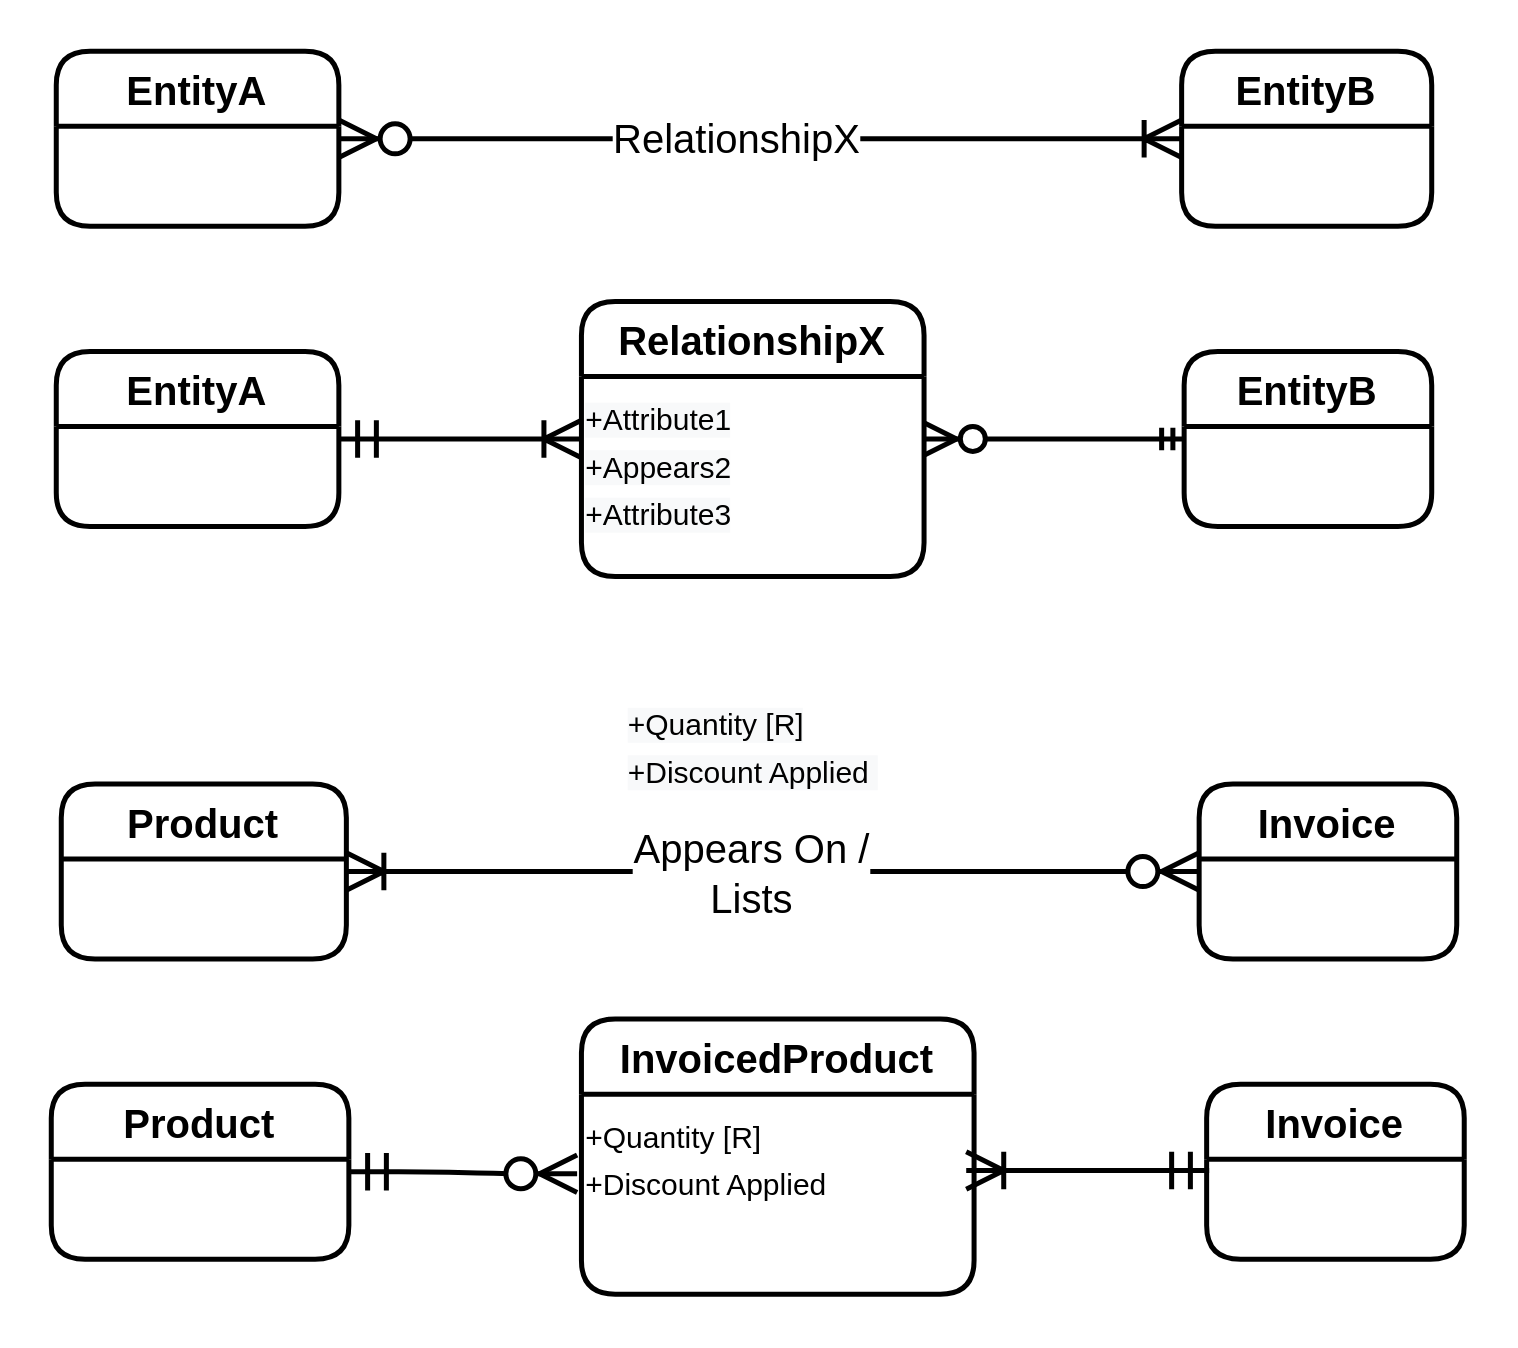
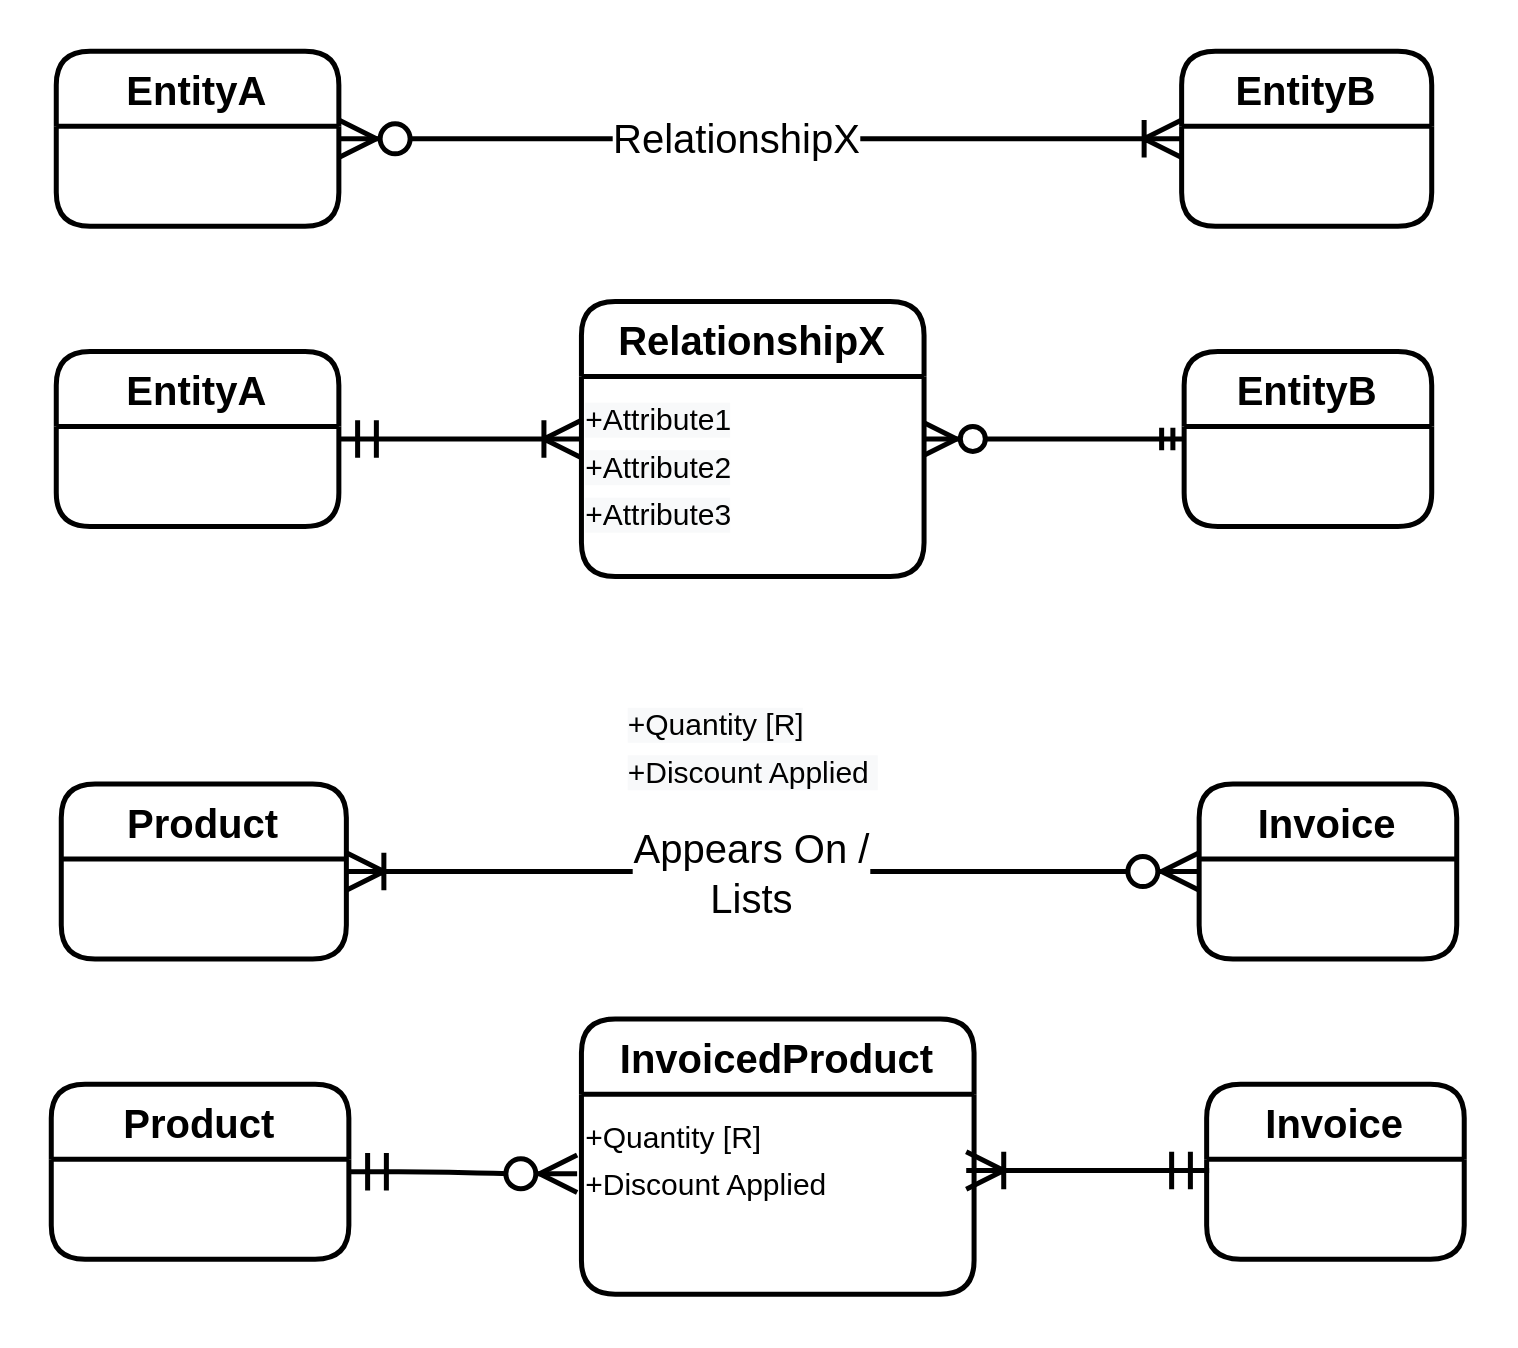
  <mxCell id="0" />
  <mxCell id="1" parent="0" />
  <mxCell id="2" value="EntityA" style="swimlane;childLayout=stackLayout;horizontal=1;startSize=30;horizontalStack=0;rounded=1;fontSize=16;fontStyle=1;strokeWidth=2;resizeParent=0;resizeLast=1;shadow=0;dashed=0;align=center;" vertex="1" parent="1"><mxGeometry x="22" y="140" width="113" height="70" as="geometry"><mxRectangle x="80" y="130" width="40" height="30" as="alternateBounds" /></mxGeometry></mxCell>
  <mxCell id="3" value="EntityB" style="swimlane;childLayout=stackLayout;horizontal=1;startSize=30;horizontalStack=0;rounded=1;fontSize=16;fontStyle=1;strokeWidth=2;resizeParent=0;resizeLast=1;shadow=0;dashed=0;align=center;" vertex="1" parent="1"><mxGeometry x="473" y="140" width="99" height="70" as="geometry"><mxRectangle x="470" y="130" width="40" height="30" as="alternateBounds" /></mxGeometry></mxCell>
  <mxCell id="4" value="EntityA" style="swimlane;childLayout=stackLayout;horizontal=1;startSize=30;horizontalStack=0;rounded=1;fontSize=16;fontStyle=1;strokeWidth=2;resizeParent=0;resizeLast=1;shadow=0;dashed=0;align=center;" vertex="1" parent="1"><mxGeometry x="22" y="20" width="113" height="70" as="geometry"><mxRectangle x="100" y="90" width="40" height="30" as="alternateBounds" /></mxGeometry></mxCell>
  <mxCell id="5" value="EntityB" style="swimlane;childLayout=stackLayout;horizontal=1;startSize=30;horizontalStack=0;rounded=1;fontSize=16;fontStyle=1;strokeWidth=2;resizeParent=0;resizeLast=1;shadow=0;dashed=0;align=center;" vertex="1" parent="1"><mxGeometry x="472" y="20" width="100" height="70" as="geometry"><mxRectangle x="470" y="130" width="40" height="30" as="alternateBounds" /></mxGeometry></mxCell>
  <mxCell id="6" value="" style="edgeStyle=entityRelationEdgeStyle;fontSize=12;html=1;endArrow=ERzeroToMany;startArrow=ERoneToMany;strokeWidth=2;endSize=12;startSize=12;entryX=0;entryY=0.5;entryDx=0;entryDy=0;exitX=1;exitY=0.5;exitDx=0;exitDy=0;endFill=1;startFill=0;" edge="1" parent="1" source="11" target="12"><mxGeometry width="100" height="100" relative="1" as="geometry"><mxPoint x="236" y="463" as="sourcePoint" /><mxPoint x="336" y="363" as="targetPoint" /></mxGeometry></mxCell>
  <mxCell id="7" value="Appears On /&lt;br&gt;Lists" style="edgeLabel;html=1;align=center;verticalAlign=middle;resizable=0;points=[];fontSize=16;" vertex="1" connectable="0" parent="6"><mxGeometry x="-0.053" relative="1" as="geometry"><mxPoint as="offset" /></mxGeometry></mxCell>
  <mxCell id="8" value="" style="edgeStyle=entityRelationEdgeStyle;fontSize=12;html=1;endArrow=ERzeroToMany;startArrow=ERmandOne;strokeWidth=2;exitX=1;exitY=0.5;exitDx=0;exitDy=0;endSize=12;startSize=12;entryX=-0.011;entryY=0.398;entryDx=0;entryDy=0;entryPerimeter=0;startFill=0;" edge="1" parent="1" source="9" target="21"><mxGeometry width="100" height="100" relative="1" as="geometry"><mxPoint x="336" y="573" as="sourcePoint" /><mxPoint x="248" y="477" as="targetPoint" /></mxGeometry></mxCell>
  <mxCell id="9" value="Product" style="swimlane;childLayout=stackLayout;horizontal=1;startSize=30;horizontalStack=0;rounded=1;fontSize=16;fontStyle=1;strokeWidth=2;resizeParent=0;resizeLast=1;shadow=0;dashed=0;align=center;" vertex="1" parent="1"><mxGeometry x="20" y="433" width="119" height="70" as="geometry"><mxRectangle x="80" y="130" width="40" height="30" as="alternateBounds" /></mxGeometry></mxCell>
  <mxCell id="10" value="Invoice" style="swimlane;childLayout=stackLayout;horizontal=1;startSize=30;horizontalStack=0;rounded=1;fontSize=16;fontStyle=1;strokeWidth=2;resizeParent=0;resizeLast=1;shadow=0;dashed=0;align=center;" vertex="1" parent="1"><mxGeometry x="482" y="433" width="103" height="70" as="geometry"><mxRectangle x="470" y="130" width="40" height="30" as="alternateBounds" /></mxGeometry></mxCell>
  <mxCell id="11" value="Product" style="swimlane;childLayout=stackLayout;horizontal=1;startSize=30;horizontalStack=0;rounded=1;fontSize=16;fontStyle=1;strokeWidth=2;resizeParent=0;resizeLast=1;shadow=0;dashed=0;align=center;" vertex="1" parent="1"><mxGeometry x="24" y="313" width="114" height="70" as="geometry"><mxRectangle x="100" y="90" width="40" height="30" as="alternateBounds" /></mxGeometry></mxCell>
  <mxCell id="12" value="Invoice" style="swimlane;childLayout=stackLayout;horizontal=1;startSize=30;horizontalStack=0;rounded=1;fontSize=16;fontStyle=1;strokeWidth=2;resizeParent=0;resizeLast=1;shadow=0;dashed=0;align=center;" vertex="1" parent="1"><mxGeometry x="479" y="313" width="103" height="70" as="geometry"><mxRectangle x="470" y="130" width="40" height="30" as="alternateBounds" /></mxGeometry></mxCell>
  <mxCell id="13" value="" style="edgeStyle=entityRelationEdgeStyle;fontSize=12;html=1;endArrow=ERoneToMany;endFill=0;startArrow=ERzeroToMany;strokeWidth=2;entryX=0;entryY=0.5;entryDx=0;entryDy=0;exitX=1;exitY=0.5;exitDx=0;exitDy=0;endSize=12;startSize=12;" edge="1" parent="1" source="4" target="5"><mxGeometry width="100" height="100" relative="1" as="geometry"><mxPoint x="218" y="118" as="sourcePoint" /><mxPoint x="318" y="18" as="targetPoint" /></mxGeometry></mxCell>
  <mxCell id="14" value="RelationshipX" style="edgeLabel;html=1;align=center;verticalAlign=middle;resizable=0;points=[];fontSize=16;" vertex="1" connectable="0" parent="13"><mxGeometry x="-0.061" y="1" relative="1" as="geometry"><mxPoint as="offset" /></mxGeometry></mxCell>
  <mxCell id="15" value="" style="edgeStyle=orthogonalEdgeStyle;fontSize=12;html=1;endArrow=ERoneToMany;startArrow=ERmandOne;strokeWidth=2;exitX=1;exitY=0.5;exitDx=0;exitDy=0;entryX=0;entryY=0.5;entryDx=0;entryDy=0;curved=1;endSize=12;startSize=12;endFill=0;" edge="1" parent="1" source="2" target="17"><mxGeometry width="100" height="100" relative="1" as="geometry"><mxPoint x="54" y="331" as="sourcePoint" /><mxPoint x="210" y="262" as="targetPoint" /></mxGeometry></mxCell>
  <mxCell id="16" value="" style="edgeStyle=orthogonalEdgeStyle;fontSize=12;html=1;endArrow=ERzeroToMany;startArrow=ERmandOne;strokeWidth=2;entryX=1;entryY=0.5;entryDx=0;entryDy=0;exitX=0;exitY=0.5;exitDx=0;exitDy=0;curved=1;endSize=10;" edge="1" parent="1" source="3" target="17"><mxGeometry width="100" height="100" relative="1" as="geometry"><mxPoint x="266" y="200" as="sourcePoint" /><mxPoint x="366" y="100" as="targetPoint" /></mxGeometry></mxCell>
  <mxCell id="17" value="RelationshipX" style="swimlane;childLayout=stackLayout;horizontal=1;startSize=30;horizontalStack=0;rounded=1;fontSize=16;fontStyle=1;strokeWidth=2;resizeParent=0;resizeLast=1;shadow=0;dashed=0;align=center;" vertex="1" parent="1"><mxGeometry x="232" y="120" width="137" height="110" as="geometry"><mxRectangle x="470" y="130" width="40" height="30" as="alternateBounds" /></mxGeometry></mxCell>
- <mxCell id="18" value="&lt;span style=&quot;color: rgb(0, 0, 0); font-family: helvetica; font-size: 12px; font-style: normal; font-weight: 400; letter-spacing: normal; text-align: left; text-indent: 0px; text-transform: none; word-spacing: 0px; background-color: rgb(248, 249, 250); display: inline; float: none;&quot;&gt;+Attribute1&lt;/span&gt;&lt;br style=&quot;padding: 0px; margin: 0px; color: rgb(0, 0, 0); font-family: helvetica; font-size: 12px; font-style: normal; font-weight: 400; letter-spacing: normal; text-align: left; text-indent: 0px; text-transform: none; word-spacing: 0px; background-color: rgb(248, 249, 250);&quot;&gt;&lt;span style=&quot;color: rgb(0, 0, 0); font-family: helvetica; font-size: 12px; font-style: normal; font-weight: 400; letter-spacing: normal; text-align: left; text-indent: 0px; text-transform: none; word-spacing: 0px; background-color: rgb(248, 249, 250); display: inline; float: none;&quot;&gt;+Appears2&lt;/span&gt;&lt;br style=&quot;padding: 0px; margin: 0px; color: rgb(0, 0, 0); font-family: helvetica; font-size: 12px; font-style: normal; font-weight: 400; letter-spacing: normal; text-align: left; text-indent: 0px; text-transform: none; word-spacing: 0px; background-color: rgb(248, 249, 250);&quot;&gt;&lt;span style=&quot;color: rgb(0, 0, 0); font-family: helvetica; font-size: 12px; font-style: normal; font-weight: 400; letter-spacing: normal; text-align: left; text-indent: 0px; text-transform: none; word-spacing: 0px; background-color: rgb(248, 249, 250); display: inline; float: none;&quot;&gt;+Attribute3&lt;/span&gt;" style="text;whiteSpace=wrap;html=1;fontSize=16;" vertex="1" parent="17"><mxGeometry y="30" width="137" height="80" as="geometry" /></mxCell>
+ <mxCell id="18" value="&lt;span style=&quot;color: rgb(0, 0, 0); font-family: helvetica; font-size: 12px; font-style: normal; font-weight: 400; letter-spacing: normal; text-align: left; text-indent: 0px; text-transform: none; word-spacing: 0px; background-color: rgb(248, 249, 250); display: inline; float: none;&quot;&gt;+Attribute1&lt;/span&gt;&lt;br style=&quot;padding: 0px; margin: 0px; color: rgb(0, 0, 0); font-family: helvetica; font-size: 12px; font-style: normal; font-weight: 400; letter-spacing: normal; text-align: left; text-indent: 0px; text-transform: none; word-spacing: 0px; background-color: rgb(248, 249, 250);&quot;&gt;&lt;span style=&quot;color: rgb(0, 0, 0); font-family: helvetica; font-size: 12px; font-style: normal; font-weight: 400; letter-spacing: normal; text-align: left; text-indent: 0px; text-transform: none; word-spacing: 0px; background-color: rgb(248, 249, 250); display: inline; float: none;&quot;&gt;+Attribute2&lt;/span&gt;&lt;br style=&quot;padding: 0px; margin: 0px; color: rgb(0, 0, 0); font-family: helvetica; font-size: 12px; font-style: normal; font-weight: 400; letter-spacing: normal; text-align: left; text-indent: 0px; text-transform: none; word-spacing: 0px; background-color: rgb(248, 249, 250);&quot;&gt;&lt;span style=&quot;color: rgb(0, 0, 0); font-family: helvetica; font-size: 12px; font-style: normal; font-weight: 400; letter-spacing: normal; text-align: left; text-indent: 0px; text-transform: none; word-spacing: 0px; background-color: rgb(248, 249, 250); display: inline; float: none;&quot;&gt;+Attribute3&lt;/span&gt;" style="text;whiteSpace=wrap;html=1;fontSize=16;" vertex="1" parent="17"><mxGeometry y="30" width="137" height="80" as="geometry" /></mxCell>
  <mxCell id="19" value="" style="edgeStyle=entityRelationEdgeStyle;fontSize=12;html=1;endArrow=ERmandOne;startArrow=ERoneToMany;strokeWidth=2;endSize=12;startSize=12;exitX=0.98;exitY=0.382;exitDx=0;exitDy=0;exitPerimeter=0;endFill=0;startFill=0;" edge="1" parent="1" source="21"><mxGeometry width="100" height="100" relative="1" as="geometry"><mxPoint x="388" y="468" as="sourcePoint" /><mxPoint x="483" y="467.58" as="targetPoint" /></mxGeometry></mxCell>
  <mxCell id="20" value="InvoicedProduct" style="swimlane;childLayout=stackLayout;horizontal=1;startSize=30;horizontalStack=0;rounded=1;fontSize=16;fontStyle=1;strokeWidth=2;resizeParent=0;resizeLast=1;shadow=0;dashed=0;align=center;" vertex="1" parent="1"><mxGeometry x="232" y="407" width="157" height="110" as="geometry"><mxRectangle x="470" y="130" width="40" height="30" as="alternateBounds" /></mxGeometry></mxCell>
  <mxCell id="21" value="&lt;font style=&quot;font-size: 12px&quot;&gt;&lt;font face=&quot;helvetica&quot; style=&quot;font-size: 12px&quot;&gt;+Quantity [R]&lt;br&gt;&lt;/font&gt;+Discount Applied&amp;nbsp;&lt;/font&gt;" style="text;whiteSpace=wrap;html=1;fontSize=16;" vertex="1" parent="20"><mxGeometry y="30" width="157" height="80" as="geometry" /></mxCell>
  <mxCell id="22" value="&lt;font face=&quot;helvetica&quot; style=&quot;color: rgb(0, 0, 0); font-size: 12px; font-style: normal; font-weight: 400; letter-spacing: normal; text-align: left; text-indent: 0px; text-transform: none; word-spacing: 0px; background-color: rgb(248, 249, 250);&quot;&gt;+Quantity [R]&lt;br&gt;&lt;/font&gt;&lt;span style=&quot;color: rgb(0, 0, 0); font-family: helvetica; font-size: 12px; font-style: normal; font-weight: 400; letter-spacing: normal; text-align: left; text-indent: 0px; text-transform: none; word-spacing: 0px; background-color: rgb(248, 249, 250); display: inline; float: none;&quot;&gt;+Discount Applied&amp;nbsp;&lt;/span&gt;" style="text;whiteSpace=wrap;html=1;fontSize=16;" vertex="1" parent="1"><mxGeometry x="249.003" y="272" width="120" height="56" as="geometry" /></mxCell>
